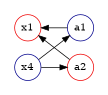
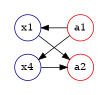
  digraph {
    rankdir=LR
    splines=line
    node [color=blue4 fixedsize=true shape=circle style=solid]
-   x1 [color=red2]
+   x1
    n2 [label=x4]
-   a1
+   a1 [color=red2]
    a2 [color=red2]
    subgraph cluster_1 {
      color=white
      x1
      n2
    }
    subgraph cluster_2 {
      color=white
      a1
      a2
    }
-   a2 -> x1
-   n2 -> a1
+   x1 -> a2
+   a1 -> n2
    n2 -> a2
    a1 -> x1
  }
